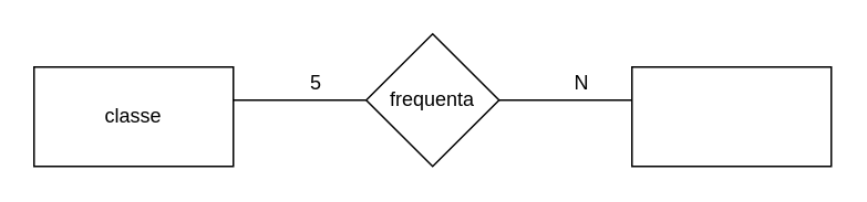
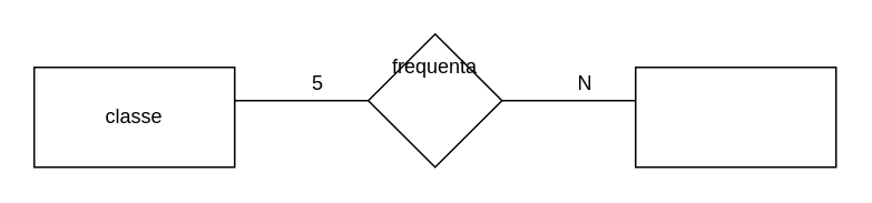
  <mxCell id="0" />
  <mxCell id="1" parent="0" />
  <mxCell id="2" value="" style="rounded=0;whiteSpace=wrap;html=1;" vertex="1" parent="1"><mxGeometry x="20" y="40" width="120" height="60" as="geometry" /></mxCell>
  <mxCell id="3" value="" style="rhombus;whiteSpace=wrap;html=1;" vertex="1" parent="1"><mxGeometry x="220" y="20" width="80" height="80" as="geometry" /></mxCell>
  <mxCell id="4" value="" style="rounded=0;whiteSpace=wrap;html=1;" vertex="1" parent="1"><mxGeometry x="380" y="40" width="120" height="60" as="geometry" /></mxCell>
  <mxCell id="5" value="classe" style="text;strokeColor=none;align=center;fillColor=none;html=1;verticalAlign=middle;whiteSpace=wrap;rounded=0;" vertex="1" parent="1"><mxGeometry x="50" y="55" width="60" height="30" as="geometry" /></mxCell>
  <mxCell id="6" value="" style="line;strokeWidth=1;rotatable=0;dashed=0;labelPosition=right;align=left;verticalAlign=middle;spacingTop=0;spacingLeft=6;points=[];portConstraint=eastwest;" vertex="1" parent="1"><mxGeometry x="140" y="55" width="80" height="10" as="geometry" /></mxCell>
  <mxCell id="7" value="" style="line;strokeWidth=1;rotatable=0;dashed=0;labelPosition=right;align=left;verticalAlign=middle;spacingTop=0;spacingLeft=6;points=[];portConstraint=eastwest;" vertex="1" parent="1"><mxGeometry x="300" y="55" width="80" height="10" as="geometry" /></mxCell>
- <mxCell id="8" value="frequenta" style="text;strokeColor=none;align=center;fillColor=none;html=1;verticalAlign=middle;whiteSpace=wrap;rounded=0;" vertex="1" parent="1"><mxGeometry x="230" y="45" width="60" height="30" as="geometry" /></mxCell>
+ <mxCell id="8" value="frequenta" style="text;strokeColor=none;align=center;fillColor=none;html=1;verticalAlign=middle;whiteSpace=wrap;rounded=0;" vertex="1" parent="1"><mxGeometry x="230" y="25" width="60" height="30" as="geometry" /></mxCell>
  <mxCell id="9" value="5" style="text;strokeColor=none;align=center;fillColor=none;html=1;verticalAlign=middle;whiteSpace=wrap;rounded=0;" vertex="1" parent="1"><mxGeometry x="160" y="35" width="60" height="30" as="geometry" /></mxCell>
  <mxCell id="10" value="N" style="text;strokeColor=none;align=center;fillColor=none;html=1;verticalAlign=middle;whiteSpace=wrap;rounded=0;" vertex="1" parent="1"><mxGeometry x="320" y="35" width="60" height="30" as="geometry" /></mxCell>
